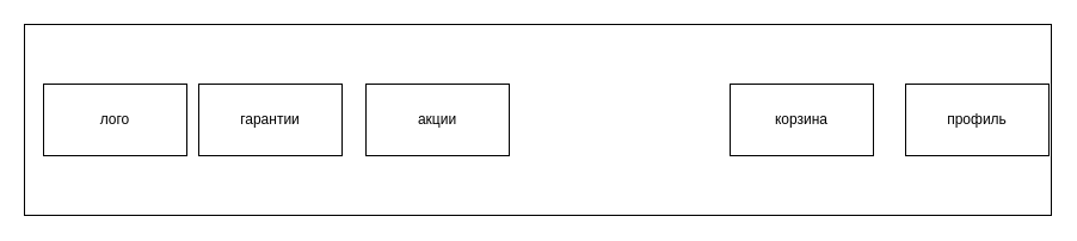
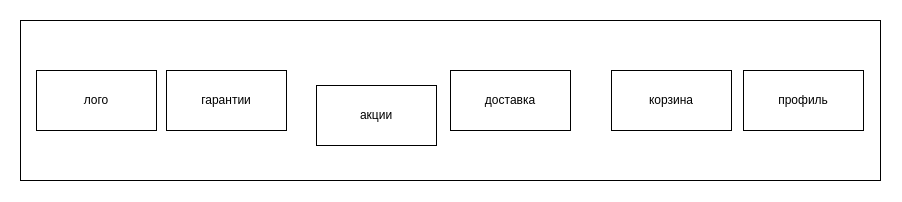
  <mxCell id="0" />
  <mxCell id="1" parent="0" />
  <mxCell id="2" value="" style="rounded=0;whiteSpace=wrap;html=1;" vertex="1" parent="1"><mxGeometry x="20" y="20" width="860" height="160" as="geometry" /></mxCell>
  <mxCell id="3" value="гарантии" style="rounded=0;whiteSpace=wrap;html=1;" vertex="1" parent="1"><mxGeometry x="166" y="70" width="120" height="60" as="geometry" /></mxCell>
- <mxCell id="4" value="акции" style="rounded=0;whiteSpace=wrap;html=1;" vertex="1" parent="1"><mxGeometry x="306" y="70" width="120" height="60" as="geometry" /></mxCell>
+ <mxCell id="4" value="акции" style="rounded=0;whiteSpace=wrap;html=1;" vertex="1" parent="1"><mxGeometry x="316" y="85" width="120" height="60" as="geometry" /></mxCell>
+ <mxCell id="5" value="доставка" style="rounded=0;whiteSpace=wrap;html=1;" vertex="1" parent="1"><mxGeometry x="450" y="70" width="120" height="60" as="geometry" /></mxCell>
  <mxCell id="6" value="корзина" style="rounded=0;whiteSpace=wrap;html=1;" vertex="1" parent="1"><mxGeometry x="611" y="70" width="120" height="60" as="geometry" /></mxCell>
- <mxCell id="7" value="профиль" style="rounded=0;whiteSpace=wrap;html=1;" vertex="1" parent="1"><mxGeometry x="758" y="70" width="120" height="60" as="geometry" /></mxCell>
+ <mxCell id="7" value="профиль" style="rounded=0;whiteSpace=wrap;html=1;" vertex="1" parent="1"><mxGeometry x="743" y="70" width="120" height="60" as="geometry" /></mxCell>
  <mxCell id="8" value="лого" style="rounded=0;whiteSpace=wrap;html=1;" vertex="1" parent="1"><mxGeometry y="70" width="120" height="60" as="geometry" x="36" /></mxCell>
